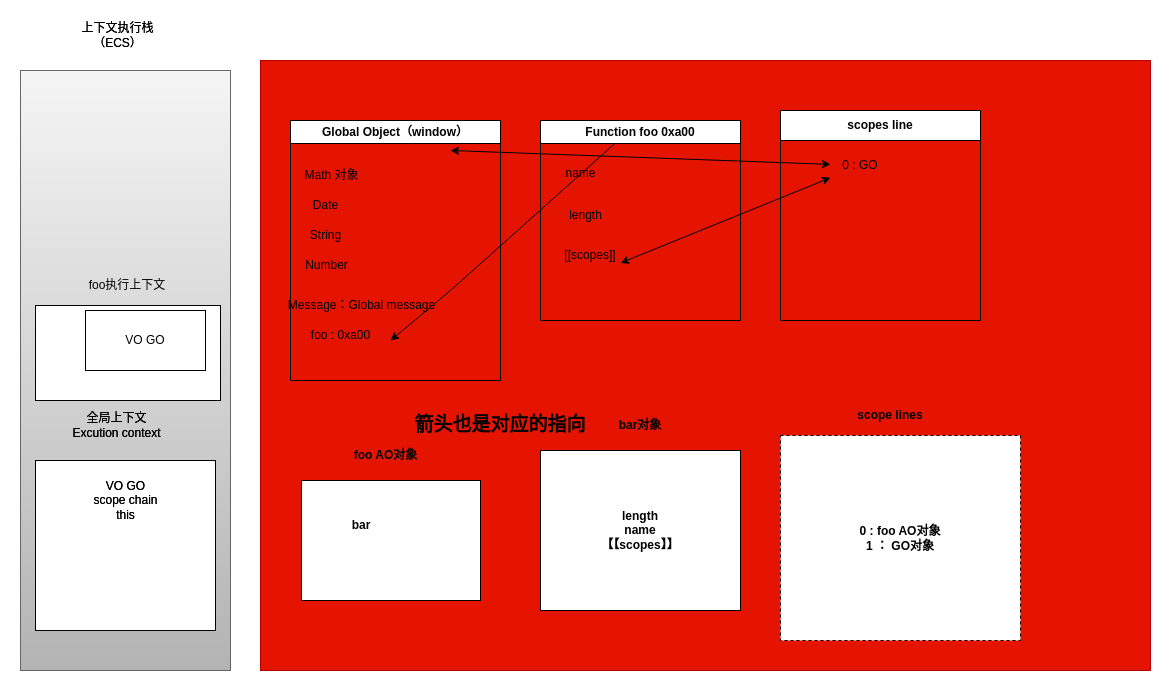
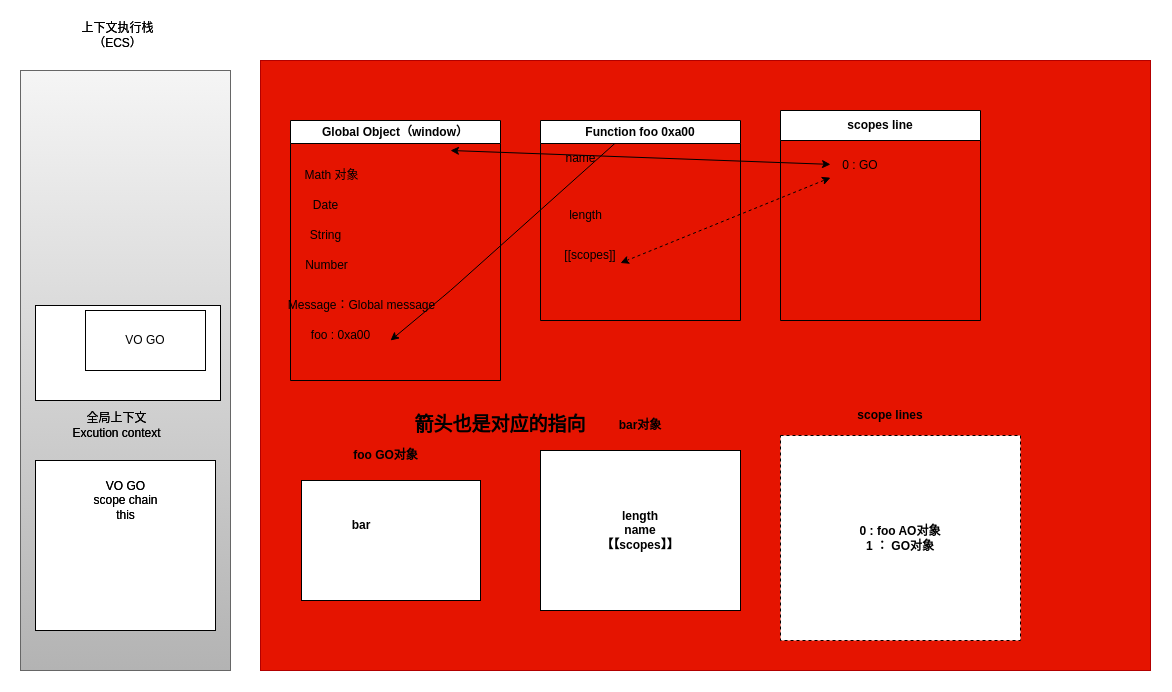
  <mxCell id="0" />
  <mxCell id="1" parent="0" />
  <mxCell id="2" value="" style="rounded=0;whiteSpace=wrap;html=1;fillColor=#f5f5f5;strokeColor=#666666;gradientColor=#b3b3b3;" vertex="1" parent="1"><mxGeometry x="20" y="70" width="210" height="600" as="geometry" /></mxCell>
  <mxCell id="3" value="Math 对象" style="text;html=1;align=center;verticalAlign=middle;resizable=0;points=[];autosize=1;strokeColor=none;fillColor=none;" vertex="1" parent="1"><mxGeometry x="291" y="160" width="80" height="30" as="geometry" /></mxCell>
  <mxCell id="4" value="Date" style="text;html=1;align=center;verticalAlign=middle;resizable=0;points=[];autosize=1;strokeColor=none;fillColor=none;" vertex="1" parent="1"><mxGeometry x="300" y="190" width="50" height="30" as="geometry" /></mxCell>
  <mxCell id="5" value="" style="edgeStyle=none;html=1;" edge="1" parent="1" source="4" target="3"><mxGeometry relative="1" as="geometry" /></mxCell>
  <mxCell id="6" value="String" style="text;html=1;align=center;verticalAlign=middle;resizable=0;points=[];autosize=1;strokeColor=none;fillColor=none;" vertex="1" parent="1"><mxGeometry x="300" y="220" width="50" height="30" as="geometry" /></mxCell>
  <mxCell id="7" value="Number" style="text;html=1;align=center;verticalAlign=middle;resizable=0;points=[];autosize=1;strokeColor=none;fillColor=none;" vertex="1" parent="1"><mxGeometry x="291" y="250" width="70" height="30" as="geometry" /></mxCell>
  <mxCell id="8" value="Message：undefined" style="text;html=1;align=center;verticalAlign=middle;resizable=0;points=[];autosize=1;strokeColor=none;fillColor=none;" vertex="1" parent="1"><mxGeometry x="291" y="290" width="140" height="30" as="geometry" /></mxCell>
  <mxCell id="9" value="foo : 0xa00" style="text;html=1;align=center;verticalAlign=middle;resizable=0;points=[];autosize=1;strokeColor=none;fillColor=none;" vertex="1" parent="1"><mxGeometry x="300" y="320" width="80" height="30" as="geometry" /></mxCell>
  <mxCell id="10" value="上下文执行栈（ECS）" style="text;html=1;align=center;verticalAlign=middle;whiteSpace=wrap;rounded=0;" vertex="1" parent="1"><mxGeometry x="70" y="20" width="95" height="30" as="geometry" /></mxCell>
  <mxCell id="11" value="" style="rounded=0;whiteSpace=wrap;html=1;" vertex="1" parent="1"><mxGeometry x="35" y="460" width="180" height="170" as="geometry" /></mxCell>
  <mxCell id="12" value="Text" style="text;html=1;align=center;verticalAlign=middle;whiteSpace=wrap;rounded=0;" vertex="1" parent="1"><mxGeometry x="370" y="450" width="60" height="30" as="geometry" /></mxCell>
  <mxCell id="13" value="Text" style="text;html=1;align=center;verticalAlign=middle;whiteSpace=wrap;rounded=0;" vertex="1" parent="1"><mxGeometry x="370" y="450" width="60" height="30" as="geometry" /></mxCell>
  <mxCell id="14" value="Text" style="text;html=1;align=center;verticalAlign=middle;whiteSpace=wrap;rounded=0;" vertex="1" parent="1"><mxGeometry x="370" y="450" width="60" height="30" as="geometry" /></mxCell>
  <mxCell id="15" value="全局上下文&lt;div&gt;Excution context&lt;/div&gt;" style="text;html=1;align=center;verticalAlign=middle;whiteSpace=wrap;rounded=0;" vertex="1" parent="1"><mxGeometry x="70" y="410" width="92.5" height="30" as="geometry" /></mxCell>
  <mxCell id="16" value="Text" style="text;html=1;align=center;verticalAlign=middle;whiteSpace=wrap;rounded=0;" vertex="1" parent="1"><mxGeometry x="370" y="450" width="60" height="30" as="geometry" /></mxCell>
  <mxCell id="17" value="Text" style="text;html=1;align=center;verticalAlign=middle;whiteSpace=wrap;rounded=0;" vertex="1" parent="1"><mxGeometry x="370" y="450" width="60" height="30" as="geometry" /></mxCell>
  <mxCell id="18" value="Text" style="text;html=1;align=center;verticalAlign=middle;whiteSpace=wrap;rounded=0;" vertex="1" parent="1"><mxGeometry x="370" y="450" width="60" height="30" as="geometry" /></mxCell>
  <mxCell id="19" value="Text" style="text;html=1;align=center;verticalAlign=middle;whiteSpace=wrap;rounded=0;" vertex="1" parent="1"><mxGeometry x="370" y="450" width="60" height="30" as="geometry" /></mxCell>
  <mxCell id="20" value="VO GO&lt;div&gt;scope chain&lt;/div&gt;&lt;div&gt;this&lt;/div&gt;" style="text;html=1;align=center;verticalAlign=middle;whiteSpace=wrap;rounded=0;" vertex="1" parent="1"><mxGeometry x="62.5" y="470" width="125" height="60" as="geometry" /></mxCell>
  <mxCell id="21" value="" style="rounded=0;whiteSpace=wrap;html=1;fillColor=#e51400;fontColor=#ffffff;strokeColor=#B20000;" vertex="1" parent="1"><mxGeometry x="260" y="60" width="890" height="610" as="geometry" /></mxCell>
  <mxCell id="22" value="Global Object（window）" style="swimlane;whiteSpace=wrap;html=1;" vertex="1" parent="1"><mxGeometry x="290" y="120" width="210" height="260" as="geometry" /></mxCell>
  <mxCell id="23" value="Math 对象" style="text;html=1;align=center;verticalAlign=middle;resizable=0;points=[];autosize=1;strokeColor=none;fillColor=none;" vertex="1" parent="22"><mxGeometry x="1" y="40" width="80" height="30" as="geometry" /></mxCell>
  <mxCell id="24" value="Date" style="text;html=1;align=center;verticalAlign=middle;resizable=0;points=[];autosize=1;strokeColor=none;fillColor=none;" vertex="1" parent="22"><mxGeometry x="10" y="70" width="50" height="30" as="geometry" /></mxCell>
  <mxCell id="25" value="" style="edgeStyle=none;html=1;" edge="1" parent="22" source="24" target="23"><mxGeometry relative="1" as="geometry" /></mxCell>
  <mxCell id="26" value="String" style="text;html=1;align=center;verticalAlign=middle;resizable=0;points=[];autosize=1;strokeColor=none;fillColor=none;" vertex="1" parent="22"><mxGeometry x="10" y="100" width="50" height="30" as="geometry" /></mxCell>
  <mxCell id="27" value="Number" style="text;html=1;align=center;verticalAlign=middle;resizable=0;points=[];autosize=1;strokeColor=none;fillColor=none;" vertex="1" parent="22"><mxGeometry x="1" y="130" width="70" height="30" as="geometry" /></mxCell>
  <mxCell id="28" value="Message：Global message" style="text;html=1;align=center;verticalAlign=middle;resizable=0;points=[];autosize=1;strokeColor=none;fillColor=none;" vertex="1" parent="22"><mxGeometry x="-14" y="170" width="170" height="30" as="geometry" /></mxCell>
  <mxCell id="29" value="foo : 0xa00" style="text;html=1;align=center;verticalAlign=middle;resizable=0;points=[];autosize=1;strokeColor=none;fillColor=none;" vertex="1" parent="22"><mxGeometry x="10" y="200" width="80" height="30" as="geometry" /></mxCell>
  <mxCell id="30" value="" style="endArrow=classic;startArrow=classic;html=1;entryX=0.5;entryY=0;entryDx=0;entryDy=0;" edge="1" parent="22" target="32"><mxGeometry width="50" height="50" relative="1" as="geometry"><mxPoint x="100" y="220" as="sourcePoint" /><mxPoint x="150" y="170" as="targetPoint" /><Array as="points"><mxPoint x="160" y="170" /></Array></mxGeometry></mxCell>
  <mxCell id="31" value="上下文执行栈（ECS）" style="text;html=1;align=center;verticalAlign=middle;whiteSpace=wrap;rounded=0;" vertex="1" parent="1"><mxGeometry x="70" y="20" width="95" height="30" as="geometry" /></mxCell>
  <mxCell id="32" value="Function foo 0xa00" style="swimlane;whiteSpace=wrap;html=1;" vertex="1" parent="1"><mxGeometry x="540" y="120" width="200" height="200" as="geometry" /></mxCell>
  <mxCell id="33" value="length" style="text;html=1;align=center;verticalAlign=middle;resizable=0;points=[];autosize=1;strokeColor=none;fillColor=none;" vertex="1" parent="32"><mxGeometry x="15" y="80" width="60" height="30" as="geometry" /></mxCell>
- <mxCell id="34" value="name" style="text;html=1;align=center;verticalAlign=middle;resizable=0;points=[];autosize=1;strokeColor=none;fillColor=none;" vertex="1" parent="32"><mxGeometry x="15" y="38" width="50" height="30" as="geometry" /></mxCell>
+ <mxCell id="34" value="name" style="text;html=1;align=center;verticalAlign=middle;resizable=0;points=[];autosize=1;strokeColor=none;fillColor=none;" vertex="1" parent="32"><mxGeometry x="15" y="23" width="50" height="30" as="geometry" /></mxCell>
  <mxCell id="35" value="全局上下文&lt;div&gt;Excution context&lt;/div&gt;" style="text;html=1;align=center;verticalAlign=middle;whiteSpace=wrap;rounded=0;" vertex="1" parent="1"><mxGeometry x="70" y="410" width="92.5" height="30" as="geometry" /></mxCell>
  <mxCell id="36" value="VO GO&lt;div&gt;scope chain&lt;/div&gt;&lt;div&gt;this&lt;/div&gt;" style="text;html=1;align=center;verticalAlign=middle;whiteSpace=wrap;rounded=0;" vertex="1" parent="1"><mxGeometry x="62.5" y="470" width="125" height="60" as="geometry" /></mxCell>
  <mxCell id="37" value="" style="rounded=0;whiteSpace=wrap;html=1;" vertex="1" parent="1"><mxGeometry x="35" y="305" width="185" height="95" as="geometry" /></mxCell>
  <mxCell id="38" value="VO GO" style="rounded=0;whiteSpace=wrap;html=1;" vertex="1" parent="1"><mxGeometry x="85" y="310" width="120" height="60" as="geometry" /></mxCell>
- <mxCell id="39" value="foo执行上下文" style="text;html=1;align=center;verticalAlign=middle;whiteSpace=wrap;rounded=0;" vertex="1" parent="1"><mxGeometry x="62.5" y="270" width="127.5" height="30" as="geometry" /></mxCell>
  <mxCell id="40" value="[[scopes]]" style="text;html=1;align=center;verticalAlign=middle;whiteSpace=wrap;rounded=0;" vertex="1" parent="1"><mxGeometry x="560" y="240" width="60" height="30" as="geometry" /></mxCell>
  <mxCell id="41" value="scopes line" style="swimlane;whiteSpace=wrap;html=1;startSize=30;rounded=0;swimlaneLine=1;" vertex="1" parent="1"><mxGeometry x="780" y="110" width="200" height="210" as="geometry" /></mxCell>
  <mxCell id="42" value="0 : GO" style="text;html=1;align=center;verticalAlign=middle;whiteSpace=wrap;rounded=0;" vertex="1" parent="1"><mxGeometry x="830" y="150" width="60" height="30" as="geometry" /></mxCell>
- <mxCell id="43" value="" style="endArrow=classic;startArrow=classic;html=1;exitX=1;exitY=0.75;exitDx=0;exitDy=0;" edge="1" parent="1" source="40" target="42"><mxGeometry width="50" height="50" relative="1" as="geometry"><mxPoint x="555" y="380" as="sourcePoint" /><mxPoint x="720" y="250" as="targetPoint" /><Array as="points" /></mxGeometry></mxCell>
+ <mxCell id="43" value="" style="endArrow=classic;startArrow=classic;html=1;exitX=1;exitY=0.75;exitDx=0;exitDy=0;dashed=1;" edge="1" parent="1" source="40" target="42"><mxGeometry width="50" height="50" relative="1" as="geometry"><mxPoint x="555" y="380" as="sourcePoint" /><mxPoint x="720" y="250" as="targetPoint" /><Array as="points" /></mxGeometry></mxCell>
  <mxCell id="44" value="" style="endArrow=classic;startArrow=classic;html=1;" edge="1" parent="1" target="42"><mxGeometry width="50" height="50" relative="1" as="geometry"><mxPoint x="450" y="150" as="sourcePoint" /><mxPoint x="730" y="60" as="targetPoint" /><Array as="points" /></mxGeometry></mxCell>
  <mxCell id="45" value="" style="rounded=0;whiteSpace=wrap;html=1;strokeColor=default;align=center;verticalAlign=middle;fontFamily=Helvetica;fontSize=12;fontColor=default;fontStyle=1;fillColor=default;" vertex="1" parent="1"><mxGeometry x="301" y="480" width="179" height="120" as="geometry" /></mxCell>
- <mxCell id="46" value="foo AO对象" style="text;html=1;align=center;verticalAlign=middle;whiteSpace=wrap;rounded=0;fontFamily=Helvetica;fontSize=12;fontColor=default;fontStyle=1;" vertex="1" parent="1"><mxGeometry x="301" y="440" width="169" height="30" as="geometry" /></mxCell>
+ <mxCell id="46" value="foo GO对象" style="text;html=1;align=center;verticalAlign=middle;whiteSpace=wrap;rounded=0;fontFamily=Helvetica;fontSize=12;fontColor=default;fontStyle=1;" vertex="1" parent="1"><mxGeometry x="301" y="440" width="169" height="30" as="geometry" /></mxCell>
  <mxCell id="47" value="bar" style="text;html=1;align=center;verticalAlign=middle;whiteSpace=wrap;rounded=0;fontFamily=Helvetica;fontSize=12;fontColor=default;fontStyle=1;" vertex="1" parent="1"><mxGeometry x="331" y="510" width="60" height="30" as="geometry" /></mxCell>
  <mxCell id="48" value="length&lt;div&gt;name&lt;/div&gt;&lt;div&gt;【【scopes】】&lt;/div&gt;" style="rounded=0;whiteSpace=wrap;html=1;strokeColor=default;align=center;verticalAlign=middle;fontFamily=Helvetica;fontSize=12;fontColor=default;fontStyle=1;fillColor=default;" vertex="1" parent="1"><mxGeometry x="540" y="450" width="200" height="160" as="geometry" /></mxCell>
  <mxCell id="49" value="bar对象" style="text;html=1;align=center;verticalAlign=middle;whiteSpace=wrap;rounded=0;fontFamily=Helvetica;fontSize=12;fontColor=default;fontStyle=1;" vertex="1" parent="1"><mxGeometry x="580" y="410" width="120" height="30" as="geometry" /></mxCell>
  <mxCell id="50" value="0 : foo AO对象&lt;div&gt;1 ： GO对象&lt;/div&gt;" style="rounded=0;whiteSpace=wrap;html=1;strokeColor=default;align=center;verticalAlign=middle;fontFamily=Helvetica;fontSize=12;fontColor=default;fontStyle=1;fillColor=default;dashed=1;" vertex="1" parent="1"><mxGeometry x="780" y="435" width="240" height="205" as="geometry" /></mxCell>
  <mxCell id="51" value="scope lines" style="text;html=1;align=center;verticalAlign=middle;whiteSpace=wrap;rounded=0;fontFamily=Helvetica;fontSize=12;fontColor=default;fontStyle=1;" vertex="1" parent="1"><mxGeometry x="820" y="400" width="140" height="30" as="geometry" /></mxCell>
  <mxCell id="52" value="&lt;font style=&quot;font-size: 19px;&quot;&gt;箭头也是对应的指向&lt;/font&gt;" style="text;html=1;align=center;verticalAlign=middle;whiteSpace=wrap;rounded=0;fontFamily=Helvetica;fontSize=12;fontColor=default;fontStyle=1;" vertex="1" parent="1"><mxGeometry x="400" y="365" width="200" height="120" as="geometry" /></mxCell>
